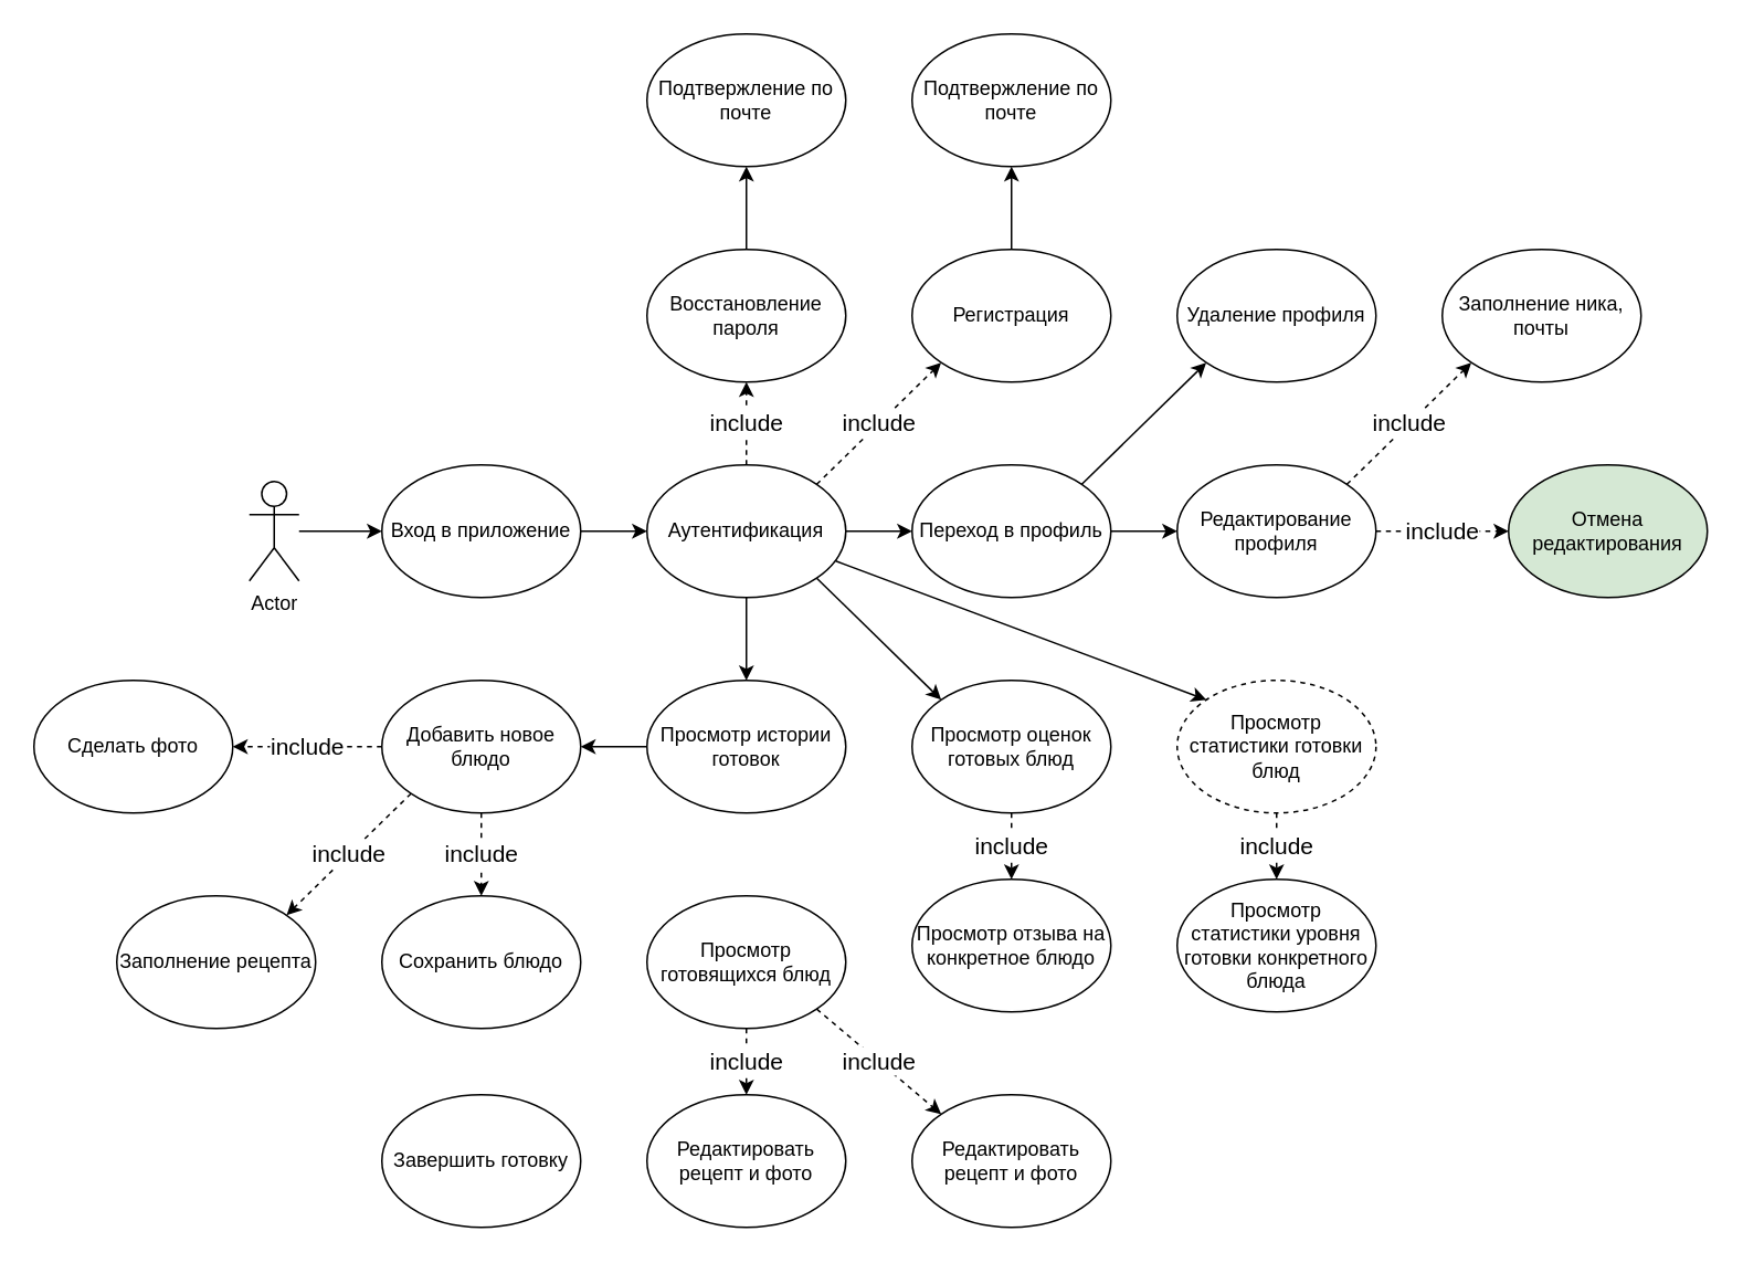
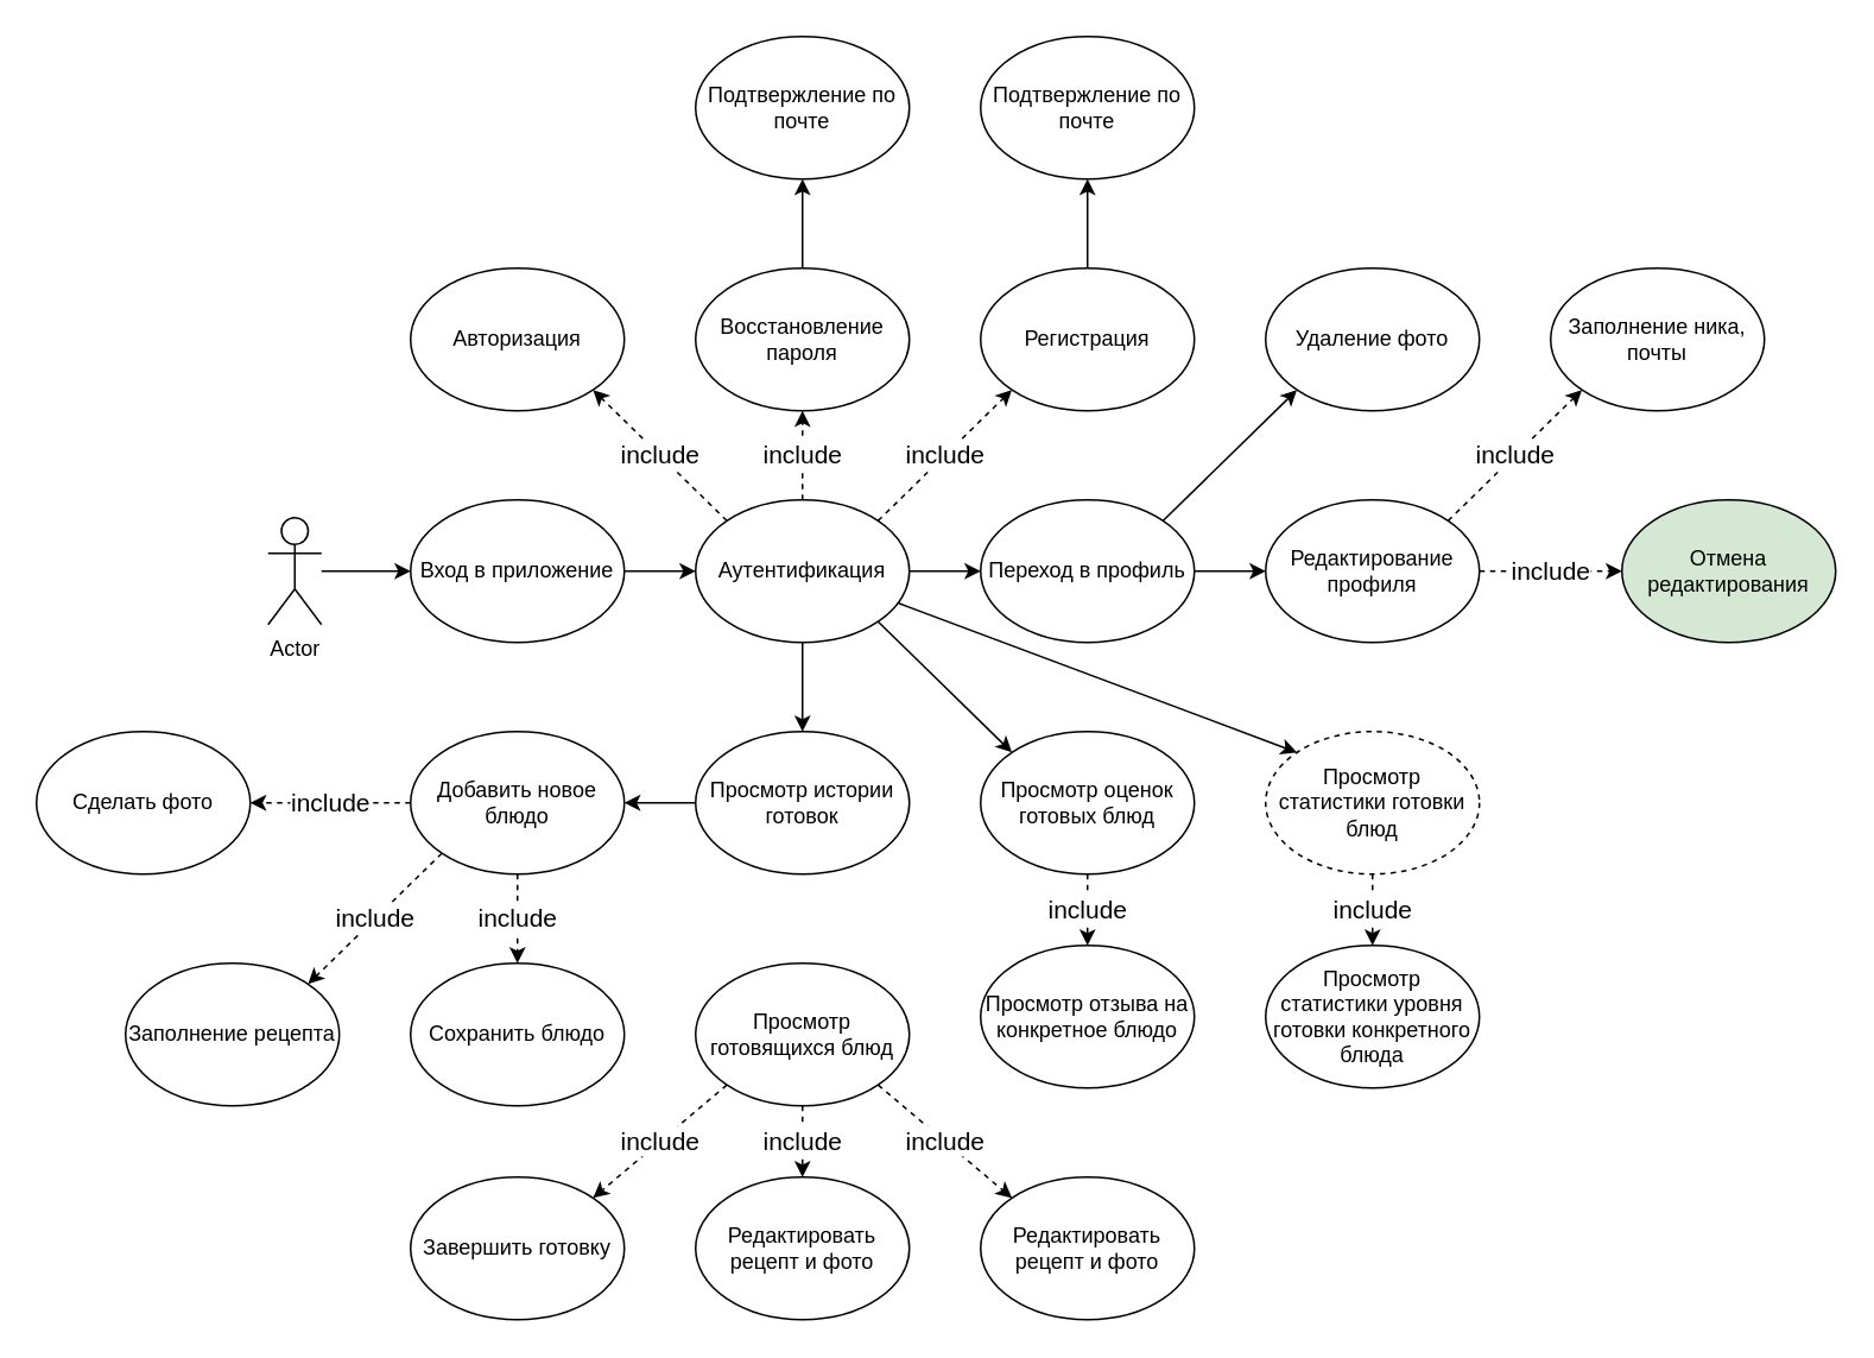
  <mxCell id="0" />
  <mxCell id="1" parent="0" />
  <mxCell id="2" value="" style="edgeStyle=none;html=1;" edge="1" parent="1" source="3" target="5"><mxGeometry relative="1" as="geometry" /></mxCell>
  <mxCell id="3" value="Actor" style="shape=umlActor;verticalLabelPosition=bottom;verticalAlign=top;html=1;outlineConnect=0;" vertex="1" parent="1"><mxGeometry x="150" y="290" width="30" height="60" as="geometry" /></mxCell>
  <mxCell id="4" value="" style="edgeStyle=none;html=1;" edge="1" parent="1" source="5" target="9"><mxGeometry relative="1" as="geometry" /></mxCell>
  <mxCell id="5" value="Вход в приложение" style="ellipse;whiteSpace=wrap;html=1;" vertex="1" parent="1"><mxGeometry x="230" y="280" width="120" height="80" as="geometry" /></mxCell>
  <mxCell id="6" value="" style="edgeStyle=none;html=1;" edge="1" parent="1" source="9" target="22"><mxGeometry relative="1" as="geometry" /></mxCell>
  <mxCell id="7" value="" style="edgeStyle=none;html=1;" edge="1" parent="1" source="9" target="30"><mxGeometry relative="1" as="geometry" /></mxCell>
  <mxCell id="8" style="edgeStyle=none;html=1;exitX=1;exitY=1;exitDx=0;exitDy=0;entryX=0;entryY=0;entryDx=0;entryDy=0;" edge="1" parent="1" source="9" target="41"><mxGeometry relative="1" as="geometry" /></mxCell>
  <mxCell id="9" value="Аутентификация" style="ellipse;whiteSpace=wrap;html=1;" vertex="1" parent="1"><mxGeometry x="390" y="280" width="120" height="80" as="geometry" /></mxCell>
  <mxCell id="10" value="" style="edgeStyle=none;html=1;" edge="1" parent="1" source="11" target="18"><mxGeometry relative="1" as="geometry" /></mxCell>
  <mxCell id="11" value="Восстановление пароля" style="ellipse;whiteSpace=wrap;html=1;" vertex="1" parent="1"><mxGeometry x="390" y="150" width="120" height="80" as="geometry" /></mxCell>
+ <mxCell id="12" value="Авторизация" style="ellipse;whiteSpace=wrap;html=1;" vertex="1" parent="1"><mxGeometry x="230" y="150" width="120" height="80" as="geometry" /></mxCell>
  <mxCell id="13" value="" style="edgeStyle=none;html=1;" edge="1" parent="1" source="14" target="19"><mxGeometry relative="1" as="geometry" /></mxCell>
  <mxCell id="14" value="Регистрация" style="ellipse;whiteSpace=wrap;html=1;" vertex="1" parent="1"><mxGeometry x="550" y="150" width="120" height="80" as="geometry" /></mxCell>
+ <mxCell id="15" value="include" style="html=1;labelBackgroundColor=#ffffff;startArrow=none;startFill=0;startSize=6;endArrow=classic;endFill=1;endSize=6;jettySize=auto;orthogonalLoop=1;strokeWidth=1;dashed=1;fontSize=14;entryX=1;entryY=1;entryDx=0;entryDy=0;exitX=0;exitY=0;exitDx=0;exitDy=0;" edge="1" parent="1" source="9" target="12"><mxGeometry width="60" height="60" relative="1" as="geometry"><mxPoint x="410" y="270" as="sourcePoint" /><mxPoint x="470" y="210" as="targetPoint" /></mxGeometry></mxCell>
  <mxCell id="16" value="include" style="html=1;labelBackgroundColor=#ffffff;startArrow=none;startFill=0;startSize=6;endArrow=classic;endFill=1;endSize=6;jettySize=auto;orthogonalLoop=1;strokeWidth=1;dashed=1;fontSize=14;entryX=0.5;entryY=1;entryDx=0;entryDy=0;exitX=0.5;exitY=0;exitDx=0;exitDy=0;" edge="1" parent="1" source="9" target="11"><mxGeometry width="60" height="60" relative="1" as="geometry"><mxPoint x="418" y="302" as="sourcePoint" /><mxPoint x="342" y="228" as="targetPoint" /></mxGeometry></mxCell>
  <mxCell id="17" value="include" style="html=1;labelBackgroundColor=#ffffff;startArrow=none;startFill=0;startSize=6;endArrow=classic;endFill=1;endSize=6;jettySize=auto;orthogonalLoop=1;strokeWidth=1;dashed=1;fontSize=14;entryX=0;entryY=1;entryDx=0;entryDy=0;exitX=1;exitY=0;exitDx=0;exitDy=0;" edge="1" parent="1" source="9" target="14"><mxGeometry width="60" height="60" relative="1" as="geometry"><mxPoint x="460" y="290" as="sourcePoint" /><mxPoint x="460" y="240" as="targetPoint" /></mxGeometry></mxCell>
  <mxCell id="18" value="Подтвержление по почте" style="ellipse;whiteSpace=wrap;html=1;" vertex="1" parent="1"><mxGeometry x="390" y="20" width="120" height="80" as="geometry" /></mxCell>
  <mxCell id="19" value="Подтвержление по почте" style="ellipse;whiteSpace=wrap;html=1;" vertex="1" parent="1"><mxGeometry x="550" y="20" width="120" height="80" as="geometry" /></mxCell>
  <mxCell id="20" style="edgeStyle=none;html=1;exitX=1;exitY=0;exitDx=0;exitDy=0;entryX=0;entryY=1;entryDx=0;entryDy=0;" edge="1" parent="1" source="22" target="23"><mxGeometry relative="1" as="geometry" /></mxCell>
  <mxCell id="21" value="" style="edgeStyle=none;html=1;" edge="1" parent="1" source="22" target="24"><mxGeometry relative="1" as="geometry" /></mxCell>
  <mxCell id="22" value="Переход в профиль" style="ellipse;whiteSpace=wrap;html=1;" vertex="1" parent="1"><mxGeometry x="550" y="280" width="120" height="80" as="geometry" /></mxCell>
- <mxCell id="23" value="Удаление профиля" style="ellipse;whiteSpace=wrap;html=1;" vertex="1" parent="1"><mxGeometry x="710" y="150" width="120" height="80" as="geometry" /></mxCell>
+ <mxCell id="23" value="Удаление фото" style="ellipse;whiteSpace=wrap;html=1;" vertex="1" parent="1"><mxGeometry x="710" y="150" width="120" height="80" as="geometry" /></mxCell>
  <mxCell id="24" value="Редактирование профиля" style="ellipse;whiteSpace=wrap;html=1;" vertex="1" parent="1"><mxGeometry x="710" y="280" width="120" height="80" as="geometry" /></mxCell>
  <mxCell id="25" value="Заполнение ника, почты" style="ellipse;whiteSpace=wrap;html=1;" vertex="1" parent="1"><mxGeometry x="870" y="150" width="120" height="80" as="geometry" /></mxCell>
  <mxCell id="26" value="include" style="html=1;labelBackgroundColor=#ffffff;startArrow=none;startFill=0;startSize=6;endArrow=classic;endFill=1;endSize=6;jettySize=auto;orthogonalLoop=1;strokeWidth=1;dashed=1;fontSize=14;entryX=0;entryY=1;entryDx=0;entryDy=0;exitX=1;exitY=0;exitDx=0;exitDy=0;" edge="1" target="25" parent="1" source="24"><mxGeometry width="60" height="60" relative="1" as="geometry"><mxPoint x="820" y="292" as="sourcePoint" /><mxPoint x="788" y="240" as="targetPoint" /></mxGeometry></mxCell>
  <mxCell id="27" value="include" style="html=1;labelBackgroundColor=#ffffff;startArrow=none;startFill=0;startSize=6;endArrow=classic;endFill=1;endSize=6;jettySize=auto;orthogonalLoop=1;strokeWidth=1;dashed=1;fontSize=14;entryX=0;entryY=0.5;entryDx=0;entryDy=0;exitX=1;exitY=0.5;exitDx=0;exitDy=0;" edge="1" target="28" parent="1" source="24"><mxGeometry width="60" height="60" relative="1" as="geometry"><mxPoint x="812" y="422" as="sourcePoint" /><mxPoint x="788" y="370" as="targetPoint" /></mxGeometry></mxCell>
  <mxCell id="28" value="Отмена редактирования" style="ellipse;whiteSpace=wrap;html=1;fillColor=#d5e8d4;" vertex="1" parent="1"><mxGeometry x="910" y="280" width="120" height="80" as="geometry" /></mxCell>
  <mxCell id="29" value="" style="edgeStyle=none;html=1;" edge="1" parent="1" source="30" target="31"><mxGeometry relative="1" as="geometry" /></mxCell>
  <mxCell id="30" value="Просмотр истории готовок" style="ellipse;whiteSpace=wrap;html=1;" vertex="1" parent="1"><mxGeometry x="390" y="410" width="120" height="80" as="geometry" /></mxCell>
  <mxCell id="31" value="Добавить новое блюдо" style="ellipse;whiteSpace=wrap;html=1;" vertex="1" parent="1"><mxGeometry x="230" y="410" width="120" height="80" as="geometry" /></mxCell>
  <mxCell id="32" value="Сделать фото" style="ellipse;whiteSpace=wrap;html=1;" vertex="1" parent="1"><mxGeometry x="20" y="410" width="120" height="80" as="geometry" /></mxCell>
  <mxCell id="33" value="Заполнение рецепта" style="ellipse;whiteSpace=wrap;html=1;" vertex="1" parent="1"><mxGeometry x="70" y="540" width="120" height="80" as="geometry" /></mxCell>
  <mxCell id="34" value="Сохранить блюдо" style="ellipse;whiteSpace=wrap;html=1;" vertex="1" parent="1"><mxGeometry x="230" y="540" width="120" height="80" as="geometry" /></mxCell>
  <mxCell id="35" value="include" style="html=1;labelBackgroundColor=#ffffff;startArrow=none;startFill=0;startSize=6;endArrow=classic;endFill=1;endSize=6;jettySize=auto;orthogonalLoop=1;strokeWidth=1;dashed=1;fontSize=14;entryX=1;entryY=0.5;entryDx=0;entryDy=0;exitX=0;exitY=0.5;exitDx=0;exitDy=0;" edge="1" parent="1" source="31" target="32"><mxGeometry width="60" height="60" relative="1" as="geometry"><mxPoint x="418" y="302" as="sourcePoint" /><mxPoint x="342" y="228" as="targetPoint" /></mxGeometry></mxCell>
  <mxCell id="36" value="include" style="html=1;labelBackgroundColor=#ffffff;startArrow=none;startFill=0;startSize=6;endArrow=classic;endFill=1;endSize=6;jettySize=auto;orthogonalLoop=1;strokeWidth=1;dashed=1;fontSize=14;entryX=1;entryY=0;entryDx=0;entryDy=0;exitX=0;exitY=1;exitDx=0;exitDy=0;" edge="1" parent="1" source="31" target="33"><mxGeometry width="60" height="60" relative="1" as="geometry"><mxPoint x="240" y="460" as="sourcePoint" /><mxPoint x="150" y="460" as="targetPoint" /></mxGeometry></mxCell>
  <mxCell id="37" value="include" style="html=1;labelBackgroundColor=#ffffff;startArrow=none;startFill=0;startSize=6;endArrow=classic;endFill=1;endSize=6;jettySize=auto;orthogonalLoop=1;strokeWidth=1;dashed=1;fontSize=14;entryX=0.5;entryY=0;entryDx=0;entryDy=0;exitX=0.5;exitY=1;exitDx=0;exitDy=0;" edge="1" parent="1" source="31" target="34"><mxGeometry width="60" height="60" relative="1" as="geometry"><mxPoint x="258" y="488" as="sourcePoint" /><mxPoint x="182" y="562" as="targetPoint" /></mxGeometry></mxCell>
  <mxCell id="38" value="Просмотр готовящихся блюд" style="ellipse;whiteSpace=wrap;html=1;" vertex="1" parent="1"><mxGeometry x="390" y="540" width="120" height="80" as="geometry" /></mxCell>
  <mxCell id="39" value="Завершить готовку" style="ellipse;whiteSpace=wrap;html=1;" vertex="1" parent="1"><mxGeometry x="230" y="660" width="120" height="80" as="geometry" /></mxCell>
+ <mxCell id="40" value="include" style="html=1;labelBackgroundColor=#ffffff;startArrow=none;startFill=0;startSize=6;endArrow=classic;endFill=1;endSize=6;jettySize=auto;orthogonalLoop=1;strokeWidth=1;dashed=1;fontSize=14;entryX=1;entryY=0;entryDx=0;entryDy=0;exitX=0;exitY=1;exitDx=0;exitDy=0;" edge="1" parent="1" source="38" target="39"><mxGeometry width="60" height="60" relative="1" as="geometry"><mxPoint x="300" y="500" as="sourcePoint" /><mxPoint x="300" y="550" as="targetPoint" /></mxGeometry></mxCell>
  <mxCell id="41" value="Просмотр оценок готовых блюд" style="ellipse;whiteSpace=wrap;html=1;" vertex="1" parent="1"><mxGeometry x="550" y="410" width="120" height="80" as="geometry" /></mxCell>
  <mxCell id="42" value="Редактировать рецепт и фото" style="ellipse;whiteSpace=wrap;html=1;" vertex="1" parent="1"><mxGeometry x="390" y="660" width="120" height="80" as="geometry" /></mxCell>
  <mxCell id="43" value="include" style="html=1;labelBackgroundColor=#ffffff;startArrow=none;startFill=0;startSize=6;endArrow=classic;endFill=1;endSize=6;jettySize=auto;orthogonalLoop=1;strokeWidth=1;dashed=1;fontSize=14;entryX=0.5;entryY=0;entryDx=0;entryDy=0;exitX=0.5;exitY=1;exitDx=0;exitDy=0;" edge="1" parent="1" source="38" target="42"><mxGeometry width="60" height="60" relative="1" as="geometry"><mxPoint x="460" y="630" as="sourcePoint" /><mxPoint x="300" y="670" as="targetPoint" /></mxGeometry></mxCell>
  <mxCell id="44" value="Редактировать рецепт и фото" style="ellipse;whiteSpace=wrap;html=1;" vertex="1" parent="1"><mxGeometry x="550" y="660" width="120" height="80" as="geometry" /></mxCell>
  <mxCell id="45" value="include" style="html=1;labelBackgroundColor=#ffffff;startArrow=none;startFill=0;startSize=6;endArrow=classic;endFill=1;endSize=6;jettySize=auto;orthogonalLoop=1;strokeWidth=1;dashed=1;fontSize=14;entryX=0;entryY=0;entryDx=0;entryDy=0;exitX=1;exitY=1;exitDx=0;exitDy=0;" edge="1" parent="1" source="38" target="44"><mxGeometry x="-0.004" width="60" height="60" relative="1" as="geometry"><mxPoint x="460" y="630" as="sourcePoint" /><mxPoint x="460" y="670" as="targetPoint" /><mxPoint as="offset" /></mxGeometry></mxCell>
  <mxCell id="46" value="Просмотр отзыва на конкретное блюдо" style="ellipse;whiteSpace=wrap;html=1;" vertex="1" parent="1"><mxGeometry x="550" y="530" width="120" height="80" as="geometry" /></mxCell>
  <mxCell id="47" value="include" style="html=1;labelBackgroundColor=#ffffff;startArrow=none;startFill=0;startSize=6;endArrow=classic;endFill=1;endSize=6;jettySize=auto;orthogonalLoop=1;strokeWidth=1;dashed=1;fontSize=14;entryX=0.5;entryY=0;entryDx=0;entryDy=0;exitX=0.5;exitY=1;exitDx=0;exitDy=0;" edge="1" target="46" parent="1" source="41"><mxGeometry width="60" height="60" relative="1" as="geometry"><mxPoint x="610" y="490" as="sourcePoint" /><mxPoint x="460" y="540" as="targetPoint" /></mxGeometry></mxCell>
  <mxCell id="48" value="Просмотр статистики готовки блюд" style="ellipse;whiteSpace=wrap;html=1;dashed=1;" vertex="1" parent="1"><mxGeometry x="710" y="410" width="120" height="80" as="geometry" /></mxCell>
  <mxCell id="49" value="include" style="html=1;labelBackgroundColor=#ffffff;startArrow=none;startFill=0;startSize=6;endArrow=classic;endFill=1;endSize=6;jettySize=auto;orthogonalLoop=1;strokeWidth=1;dashed=1;fontSize=14;entryX=0.5;entryY=0;entryDx=0;entryDy=0;exitX=0.5;exitY=1;exitDx=0;exitDy=0;" edge="1" source="48" target="50" parent="1"><mxGeometry width="60" height="60" relative="1" as="geometry"><mxPoint x="770" y="490" as="sourcePoint" /><mxPoint x="620" y="540" as="targetPoint" /></mxGeometry></mxCell>
  <mxCell id="50" value="Просмотр статистики уровня готовки конкретного блюда" style="ellipse;whiteSpace=wrap;html=1;" vertex="1" parent="1"><mxGeometry x="710" y="530" width="120" height="80" as="geometry" /></mxCell>
  <mxCell id="51" style="edgeStyle=none;html=1;exitX=0.95;exitY=0.725;exitDx=0;exitDy=0;entryX=0;entryY=0;entryDx=0;entryDy=0;exitPerimeter=0;" edge="1" parent="1" source="9" target="48"><mxGeometry relative="1" as="geometry"><mxPoint x="502" y="358" as="sourcePoint" /><mxPoint x="578" y="432" as="targetPoint" /></mxGeometry></mxCell>
